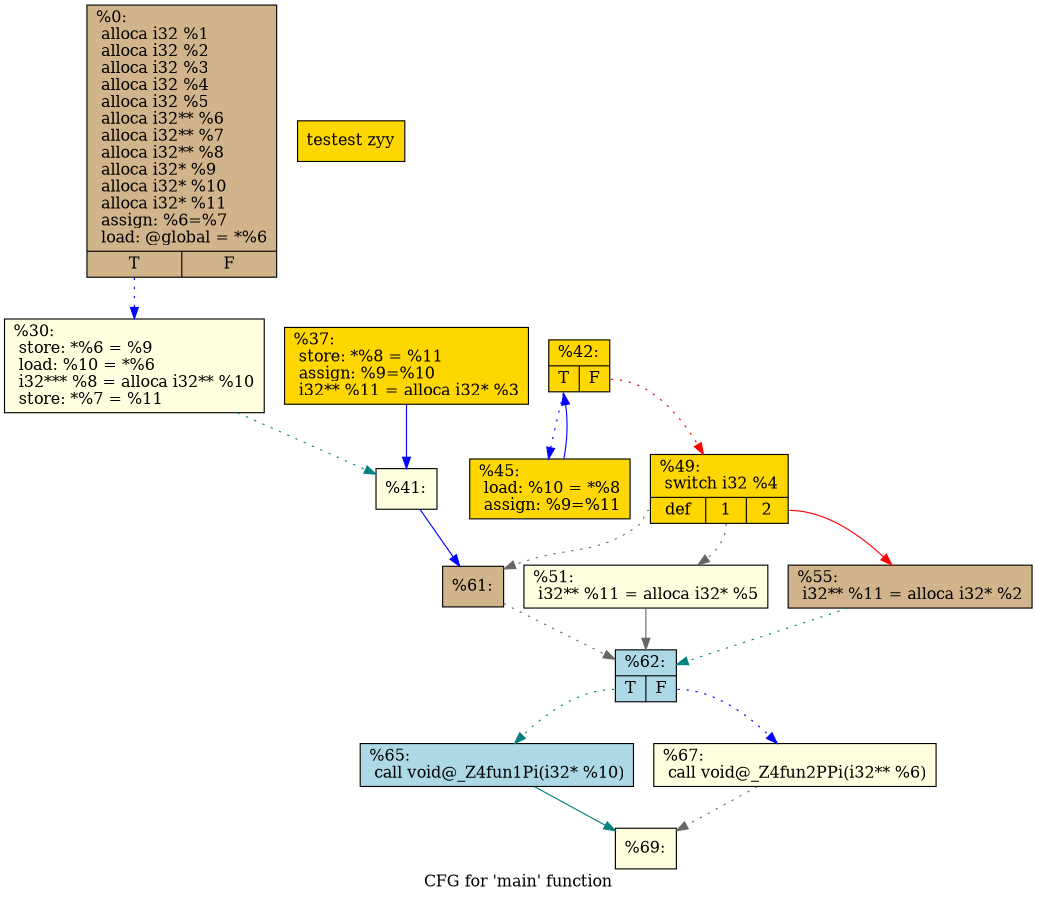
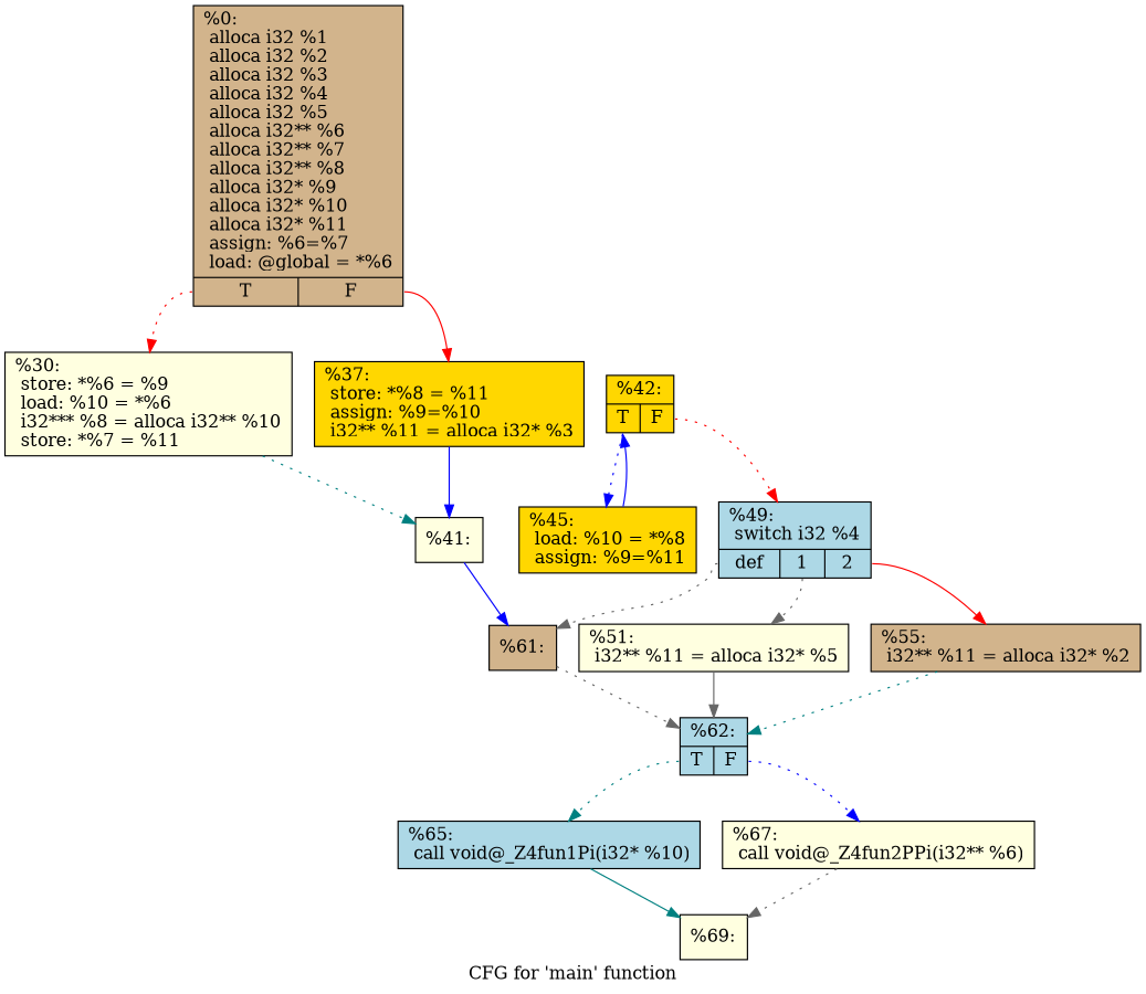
  digraph {
    label="CFG for 'main' function"
    node [fillcolor=lightyellow shape=record style=filled]
    edge [color=blue style=dotted]
    n1 [fillcolor=tan label="{%0:\l alloca i32 %1\l alloca i32 %2\l alloca i32 %3\l alloca i32 %4\l alloca i32 %5\l alloca i32** %6\l alloca i32** %7\l alloca i32** %8\l alloca i32* %9\l alloca i32* %10\l alloca i32* %11\l assign: %6=%7\l load: @global = *%6\l |{<s0>T|<s1>F}}"]
    n2 [label="{%30:\l store: *%6 = %9\l load: %10 = *%6\l i32*** %8 = alloca i32** %10\l store: *%7 = %11\l }"]
    n3 [fillcolor=gold label="{%37:\l store: *%8 = %11\l assign: %9=%10\l i32** %11 = alloca i32* %3\l }"]
    n4 [label="{%41:\l }"]
    n5 [fillcolor=tan label="{%61:\l }"]
    n6 [fillcolor=gold label="{%42:\l |{<s0>T|<s1>F}}"]
    n7 [fillcolor=gold label="{%45:\l load: %10 = *%8\l assign: %9=%11\l }"]
-   n8 [fillcolor=gold label="{%49:\l switch i32 %4\l |{<s0>def|<s1>1|<s2>2}}"]
+   n8 [fillcolor=lightblue label="{%49:\l switch i32 %4\l |{<s0>def|<s1>1|<s2>2}}"]
    n9 [label="{%51:\l i32** %11 = alloca i32* %5\l }"]
    n10 [fillcolor=tan label="{%55:\l i32** %11 = alloca i32* %2\l }"]
    n11 [fillcolor=lightblue label="{%62:\l |{<s0>T|<s1>F}}"]
    n12 [fillcolor=lightblue label="{%65:\l call void@_Z4fun1Pi(i32* %10)\l }"]
    n13 [label="{%67:\l call void@_Z4fun2PPi(i32** %6)\l }"]
    n14 [label="{%69:\l }"]
-   n15 [fillcolor=gold label="{testest zyy\l }"]
-   n1 -> n2 [tailport=s0]
+   n1 -> n2 [color=red tailport=s0]
+   n1 -> n3 [color=red style=solid tailport=s1]
    n2 -> n4 [color=teal]
    n3 -> n4 [style=solid]
    n4 -> n5 [style=solid]
    n5 -> n11 [color=gray40]
    n6 -> n7 [tailport=s0]
    n6 -> n8 [color=red tailport=s1]
    n7 -> n6 [style=solid]
    n8 -> n5 [color=gray40 tailport=s0]
    n8 -> n9 [color=gray40 tailport=s1]
    n8 -> n10 [color=red style=solid tailport=s2]
    n9 -> n11 [color=gray40 style=solid]
    n10 -> n11 [color=teal]
    n11 -> n12 [color=teal tailport=s0]
    n11 -> n13 [tailport=s1]
    n12 -> n14 [color=teal style=solid]
    n13 -> n14 [color=gray40]
  }
